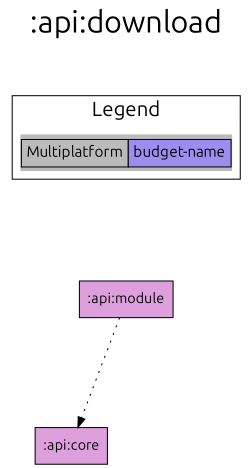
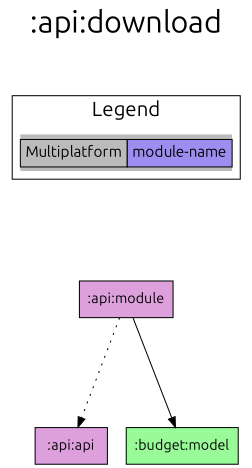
  digraph {
    fontname=Ubuntu
    fontsize=30
    label=":api:download"
    labelloc=t
    rankdir=TB
    ranksep=1.5
    node [fillcolor=plum fontname=Ubuntu shape=box style=filled]
    edge [dir=forward fontname=Ubuntu]
-   n1 [fillcolor="#bbbbbb" fontsize=15 label=< <TABLE BORDER="0" CELLBORDER="1" CELLSPACING="0" CELLPADDING="4"> <TR><TD>Multiplatform</TD><TD BGCOLOR="#9D8DF1">budget-name</TD></TR> </TABLE> > margin=0 shape=none]
+   n1 [fillcolor="#bbbbbb" fontsize=15 label=< <TABLE BORDER="0" CELLBORDER="1" CELLSPACING="0" CELLPADDING="4"> <TR><TD>Multiplatform</TD><TD BGCOLOR="#9D8DF1">module-name</TD></TR> </TABLE> > margin=0 shape=none]
    n2 [label=":api:module"]
-   ":api:core"
+   ":api:core" [label=":api:api"]
+   ":budget:model" [fillcolor=palegreen]
    subgraph sub_1 {
      rank=same
    }
    subgraph cluster_2 {
      fontsize=20
      label=Legend
      n1
    }
    n1 -> n2 [style=invis]
    n2 -> ":api:core" [style=dotted]
+   n2 -> ":budget:model"
  }
